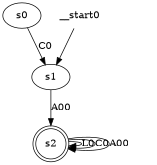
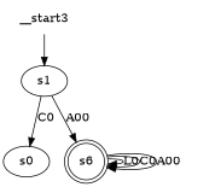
  digraph {
    n1 [label=s0]
    n2 [label=s1]
-   n3 [label=s2 shape=doublecircle]
-   __start0 [shape=none]
-   n1 -> n2 [label=C0]
+   n3 [label=s6 shape=doublecircle]
+   __start0 [shape=none label=__start3]
+   n2 -> n1 [label=C0]
    n2 -> n3 [label=A00]
    n3 -> n3 [label=L0]
    n3 -> n3 [label=C0]
    n3 -> n3 [label=A00]
    __start0 -> n2
  }
